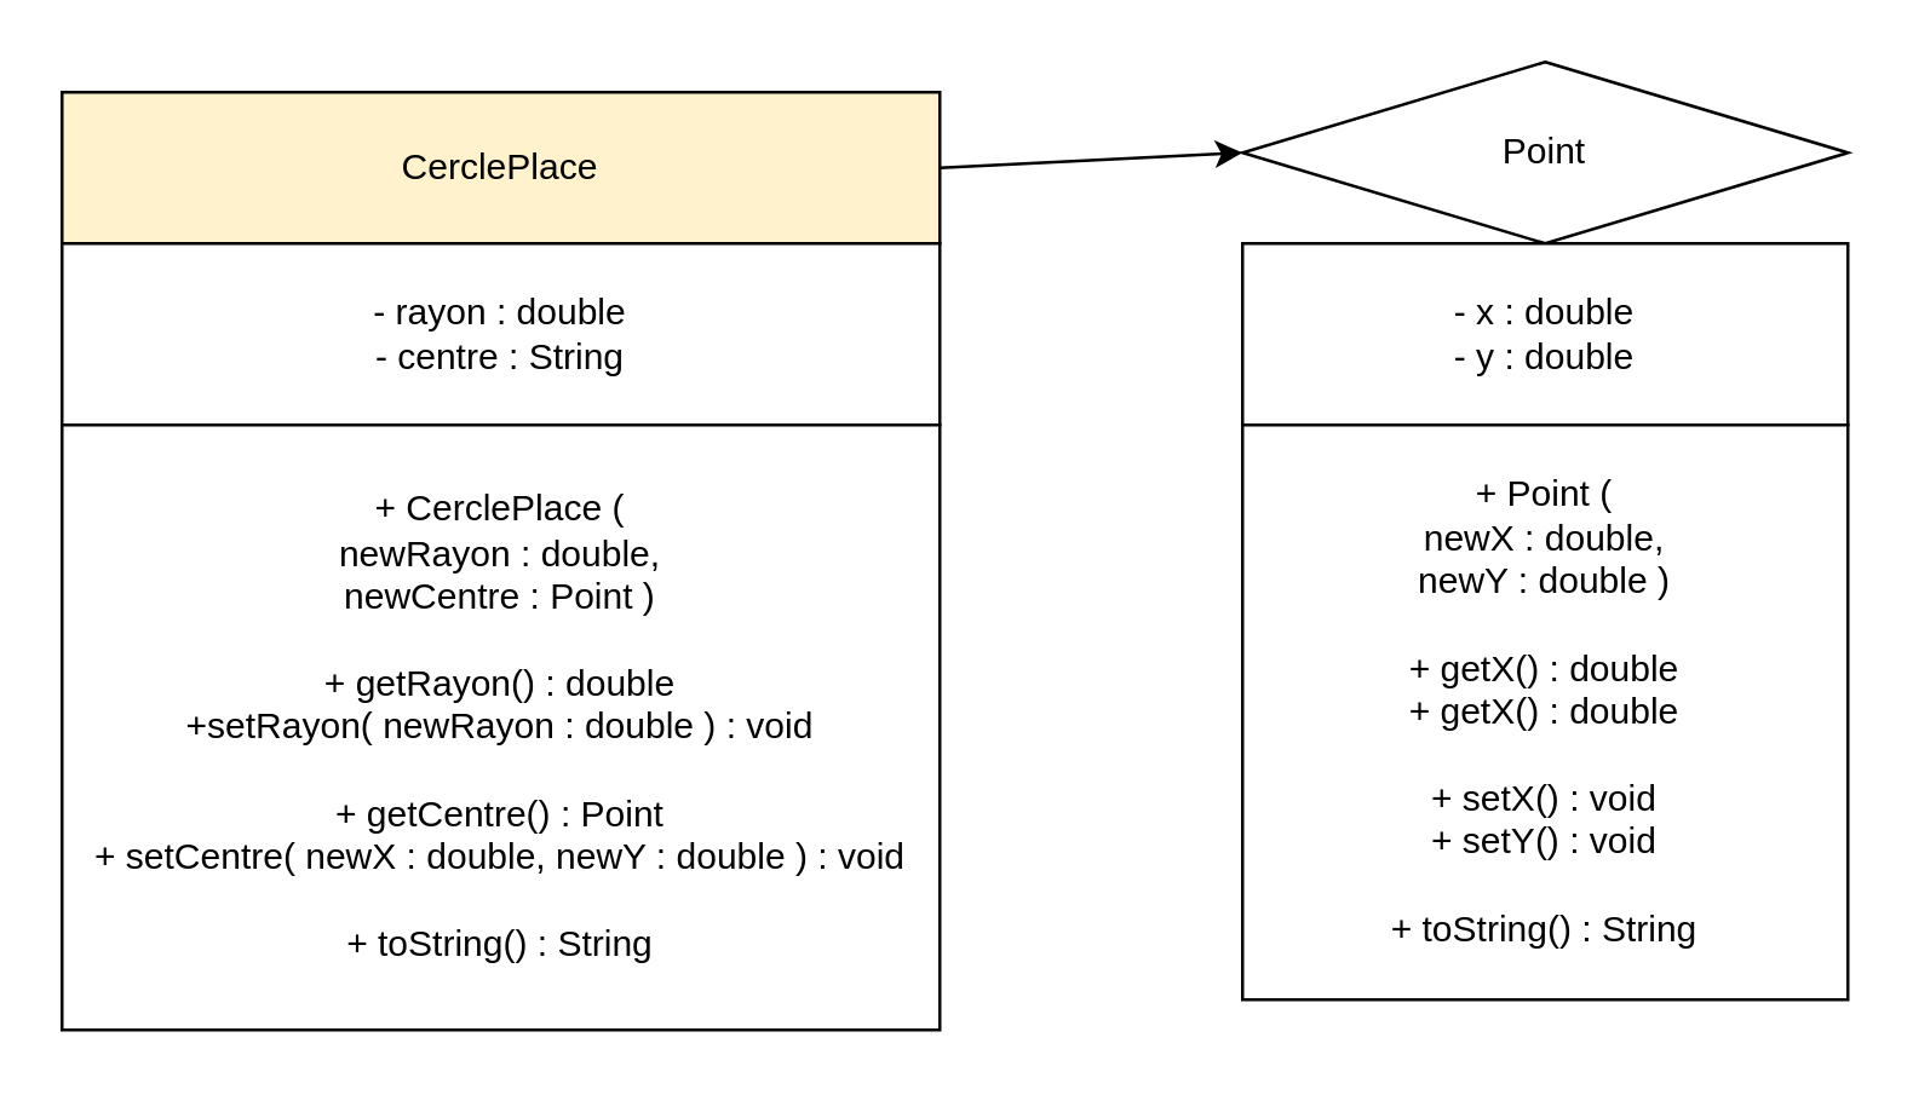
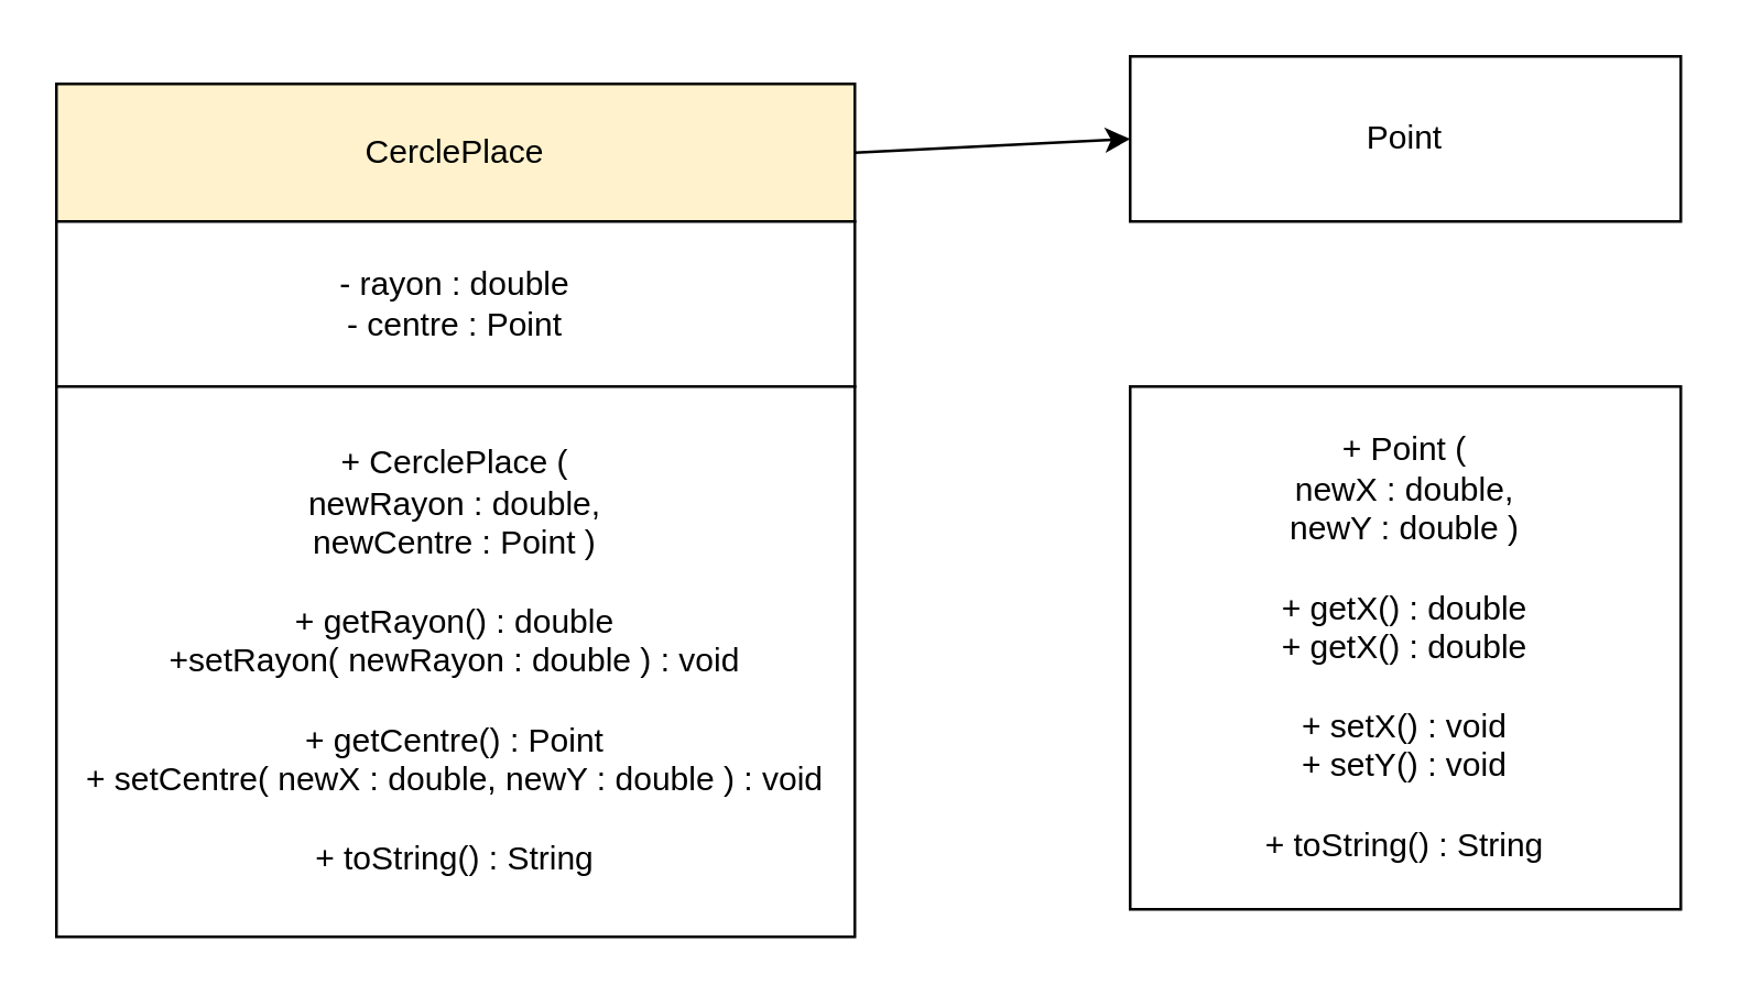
  <mxCell id="0" />
  <mxCell id="1" parent="0" />
  <mxCell id="2" value="CerclePlace" style="rounded=0;whiteSpace=wrap;html=1;fillColor=#fff2cc;" vertex="1" parent="1"><mxGeometry x="20" y="30" width="290" height="50" as="geometry" /></mxCell>
- <mxCell id="3" value="- rayon : double&lt;br&gt;- centre : String" style="rounded=0;whiteSpace=wrap;html=1;" vertex="1" parent="1"><mxGeometry x="20" y="80" width="290" height="60" as="geometry" /></mxCell>
+ <mxCell id="3" value="- rayon : double&lt;br&gt;- centre : Point" style="rounded=0;whiteSpace=wrap;html=1;" vertex="1" parent="1"><mxGeometry x="20" y="80" width="290" height="60" as="geometry" /></mxCell>
  <mxCell id="4" value="+ CerclePlace (&lt;br&gt;newRayon : double, &lt;br&gt;newCentre : Point )&lt;br&gt;&lt;br&gt;+ getRayon() : double&lt;br&gt;+setRayon( newRayon : double ) : void&lt;br&gt;&lt;br&gt;+ getCentre() : Point&lt;br&gt;+ setCentre( newX : double, newY : double ) : void&lt;br&gt;&lt;br&gt;+ toString() : String" style="rounded=0;whiteSpace=wrap;html=1;" vertex="1" parent="1"><mxGeometry x="20" y="140" width="290" height="200" as="geometry" /></mxCell>
- <mxCell id="5" value="Point" style="rhombus;whiteSpace=wrap;html=1;" vertex="1" parent="1"><mxGeometry x="410" y="20" width="200" height="60" as="geometry" /></mxCell>
- <mxCell id="6" value="- x : double&lt;br&gt;- y : double" style="rounded=0;whiteSpace=wrap;html=1;" vertex="1" parent="1"><mxGeometry x="410" y="80" width="200" height="60" as="geometry" /></mxCell>
+ <mxCell id="5" value="Point" style="rounded=0;whiteSpace=wrap;html=1;" vertex="1" parent="1"><mxGeometry x="410" y="20" width="200" height="60" as="geometry" /></mxCell>
  <mxCell id="7" value="+ Point (&lt;br&gt;newX : double,&lt;br&gt;newY : double )&lt;br&gt;&lt;br&gt;+ getX() : double&lt;br&gt;+ getX() : double&lt;br&gt;&lt;br&gt;+ setX() : void&lt;br&gt;+ setY() : void&lt;br&gt;&lt;br&gt;+ toString() : String" style="rounded=0;whiteSpace=wrap;html=1;" vertex="1" parent="1"><mxGeometry x="410" y="140" width="200" height="190" as="geometry" /></mxCell>
  <mxCell id="8" value="" style="endArrow=classic;html=1;rounded=0;entryX=0;entryY=0.5;entryDx=0;entryDy=0;" edge="1" parent="1" target="5"><mxGeometry width="50" height="50" relative="1" as="geometry"><mxPoint x="310" y="55" as="sourcePoint" /><mxPoint x="400" y="45" as="targetPoint" /></mxGeometry></mxCell>
